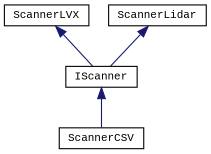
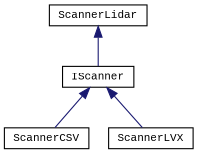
  digraph {
    fontname="Liberation Mono"
    rankdir=TB
    node [color=black fillcolor=white fontname="Liberation Mono" fontsize=10 shape=record style=filled]
    edge [color=midnightblue dir=back fontname="Liberation Mono" fontsize=10 labelfontname=Helvetica labelfontsize=10 style=solid]
    n1 [height=0.2 label=IScanner width=0.4]
    n2 [height=0.2 label=ScannerCSV width=0.4]
    n3 [height=0.2 label=ScannerLVX width=0.4]
    n4 [height=0.2 label=ScannerLidar width=0.4]
    n1 -> n2
-   n3 -> n1
+   n1 -> n3
    n4 -> n1
  }
